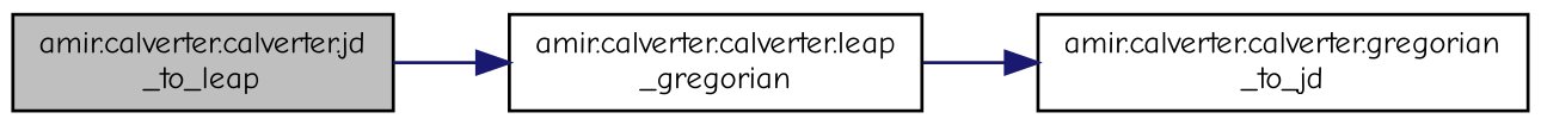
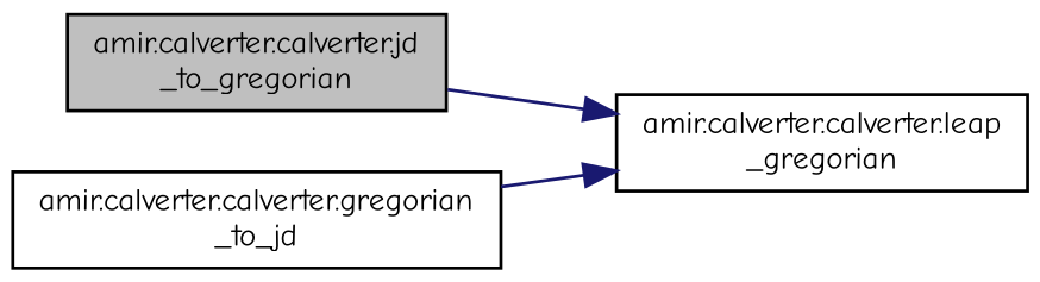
  digraph {
    fontname="Comic Neue"
    rankdir=LR
    node [color=black fillcolor=white fontname="Comic Neue" fontsize=10 shape=record style=filled]
    edge [color=midnightblue fontname="Comic Neue" fontsize=10 labelfontname="FreeSans.ttf" labelfontsize=10 style=solid]
-   n1 [fillcolor=grey75 fontcolor=black height=0.2 label="amir.calverter.calverter.jd\l_to_leap" width=0.4]
+   n1 [fillcolor=grey75 fontcolor=black height=0.2 label="amir.calverter.calverter.jd\l_to_gregorian" width=0.4]
    n2 [height=0.2 label="amir.calverter.calverter.leap\l_gregorian" width=0.4]
    n3 [height=0.2 label="amir.calverter.calverter.gregorian\l_to_jd" width=0.4]
    n1 -> n2
-   n2 -> n3
+   n3 -> n2
  }
